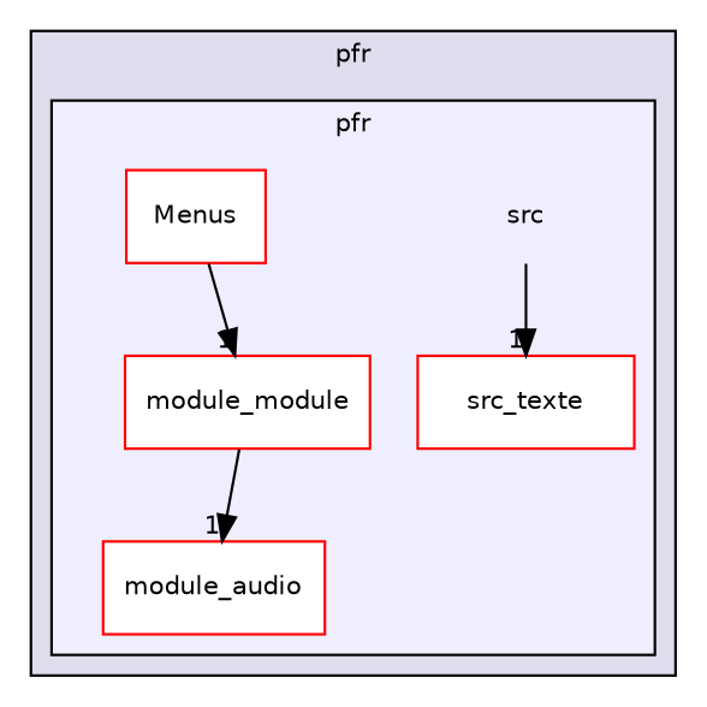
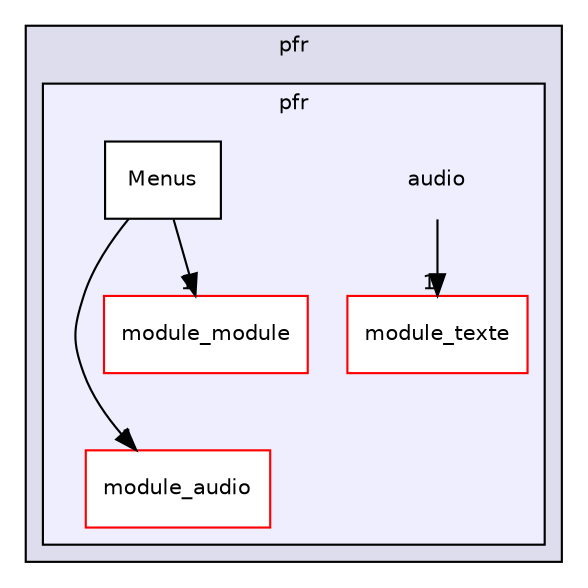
  digraph {
    compound=true
    node [fontname=Helvetica fontsize=10 shape=box color=red fillcolor=white style=filled]
    edge [headlabel=1 labeldistance=1.5 labelfontname=Helvetica labelfontsize=10]
-   n1 [label=src shape=plaintext color="" fillcolor="" style=""]
-   n2 [label=Menus]
+   n1 [label=audio shape=plaintext color="" fillcolor="" style=""]
+   n2 [color=black label=Menus]
    n3 [label=module_audio]
    n4 [label=module_module]
-   n5 [label=src_texte]
+   n5 [label=module_texte]
    subgraph cluster_1 {
      bgcolor="#ddddee"
      fontname=Helvetica
      fontsize=10
      label=pfr
      pencolor=black
      subgraph cluster_2 {
        bgcolor="#eeeeff"
        fontname=Helvetica
        fontsize=10
        label=pfr
        pencolor=black
        n1
        n2
        n3
        n4
        n5
      }
    }
    n1 -> n5
-   n4 -> n3
+   n2 -> n3
    n2 -> n4
  }
